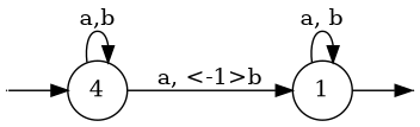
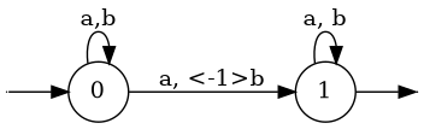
  digraph {
    rankdir=LR
    vcsn_context="lal_char(ab)_z"
    node [shape=point]
    I0 [width=0]
    F1 [width=0]
-   0 [shape=circle label=4]
+   0 [shape=circle]
    1 [shape=circle]
    subgraph sub_1 {
      I0
      F1
    }
    I0 -> 0
    0 -> 0 [label="a,b"]
    0 -> 1 [label="a, <-1>b"]
    1 -> F1
    1 -> 1 [label="a, b"]
  }
